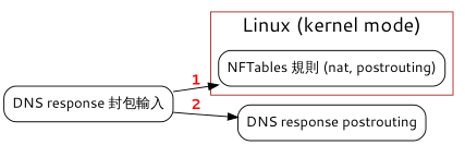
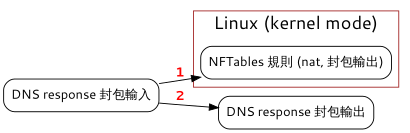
  digraph {
    fontname="Cantarell,sans-serif"
    rankdir=LR
    node [fontname="Cantarell,sans-serif" shape=Mrecord]
    edge [fontname="Cantarell,sans-serif"]
-   n1 [label="NFTables 規則 (nat, postrouting)"]
-   n2 [label="DNS response postrouting"]
+   n1 [label="NFTables 規則 (nat, 封包輸出)"]
+   n2 [label="DNS response 封包輸出"]
    n3 [label="DNS response 封包輸入"]
    subgraph cluster_1 {
      color=brown
      label=<<font point-size="20">Linux (kernel mode)</font>>
      n1
    }
    n3 -> n1 [label=<<font color="red"><b>1</b></font>>]
    n3 -> n2 [label=<<font color="red"><b>2</b></font>>]
  }
